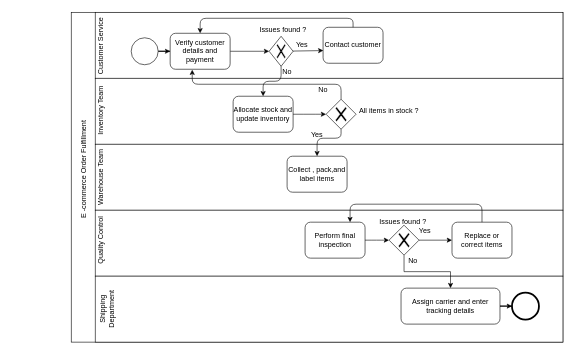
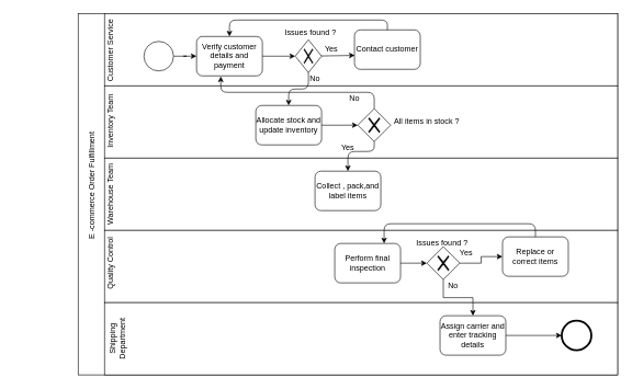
  <mxCell id="0" />
  <mxCell id="1" parent="0" />
  <mxCell id="2" value="" style="rounded=0;whiteSpace=wrap;html=1;" parent="1" vertex="1"><mxGeometry x="118" y="20" width="820" height="550" as="geometry" /></mxCell>
  <mxCell id="3" value="" style="rounded=0;whiteSpace=wrap;html=1;" parent="1" vertex="1"><mxGeometry x="158" y="20" width="780" height="110" as="geometry" /></mxCell>
  <mxCell id="4" value="" style="rounded=0;whiteSpace=wrap;html=1;aspect=fixed;" parent="1" vertex="1"><mxGeometry x="158" y="130" width="780" height="110" as="geometry" /></mxCell>
  <mxCell id="5" value="" style="rounded=0;whiteSpace=wrap;html=1;" parent="1" vertex="1"><mxGeometry x="158" y="240" width="780" height="110" as="geometry" /></mxCell>
  <mxCell id="6" value="" style="rounded=0;whiteSpace=wrap;html=1;" parent="1" vertex="1"><mxGeometry x="158" y="350" width="780" height="110" as="geometry" /></mxCell>
  <mxCell id="7" value="" style="rounded=0;whiteSpace=wrap;html=1;" parent="1" vertex="1"><mxGeometry x="158" y="460" width="780" height="110" as="geometry" /></mxCell>
  <mxCell id="8" value="" style="edgeStyle=orthogonalEdgeStyle;rounded=0;orthogonalLoop=1;jettySize=auto;html=1;" parent="1" source="9" target="11" edge="1"><mxGeometry relative="1" as="geometry" /></mxCell>
  <mxCell id="9" value="" style="shape=mxgraph.bpmn.shape;html=1;verticalLabelPosition=bottom;labelBackgroundColor=#ffffff;verticalAlign=top;align=center;perimeter=ellipsePerimeter;outlineConnect=0;outline=standard;symbol=general;" parent="1" vertex="1"><mxGeometry x="218" y="62.5" width="45" height="45" as="geometry" /></mxCell>
  <mxCell id="10" value="" style="edgeStyle=orthogonalEdgeStyle;rounded=0;orthogonalLoop=1;jettySize=auto;html=1;entryX=0;entryY=0.5;entryDx=0;entryDy=0;" parent="1" source="11" target="12" edge="1"><mxGeometry relative="1" as="geometry" /></mxCell>
- <mxCell id="11" value="Verify customer details and payment" style="shape=ext;rounded=1;html=1;whiteSpace=wrap;" parent="1" vertex="1"><mxGeometry x="283" y="55" width="100" height="60" as="geometry" /></mxCell>
+ <mxCell id="11" value="Verify customer details and payment" style="shape=ext;rounded=1;html=1;whiteSpace=wrap;" parent="1" vertex="1"><mxGeometry x="298" y="55" width="100" height="60" as="geometry" /></mxCell>
  <mxCell id="12" value="" style="shape=mxgraph.bpmn.shape;html=1;verticalLabelPosition=bottom;labelBackgroundColor=#ffffff;verticalAlign=top;align=center;perimeter=rhombusPerimeter;background=gateway;outlineConnect=0;outline=none;symbol=exclusiveGw;" parent="1" vertex="1"><mxGeometry x="448" y="60" width="40" height="50" as="geometry" /></mxCell>
  <mxCell id="13" value="" style="shape=mxgraph.bpmn.shape;html=1;verticalLabelPosition=bottom;labelBackgroundColor=#ffffff;verticalAlign=top;align=center;perimeter=rhombusPerimeter;background=gateway;outlineConnect=0;outline=none;symbol=exclusiveGw;" parent="1" vertex="1"><mxGeometry x="543" y="165" width="50" height="50" as="geometry" /></mxCell>
  <mxCell id="14" value="" style="edgeStyle=orthogonalEdgeStyle;rounded=0;orthogonalLoop=1;jettySize=auto;html=1;" parent="1" source="16" target="22" edge="1"><mxGeometry relative="1" as="geometry" /></mxCell>
  <mxCell id="15" value="" style="edgeStyle=orthogonalEdgeStyle;rounded=0;orthogonalLoop=1;jettySize=auto;html=1;" parent="1" source="16" target="24" edge="1"><mxGeometry relative="1" as="geometry" /></mxCell>
  <mxCell id="16" value="" style="shape=mxgraph.bpmn.shape;html=1;verticalLabelPosition=bottom;labelBackgroundColor=#ffffff;verticalAlign=top;align=center;perimeter=rhombusPerimeter;background=gateway;outlineConnect=0;outline=none;symbol=exclusiveGw;" parent="1" vertex="1"><mxGeometry x="648" y="375" width="50" height="50" as="geometry" /></mxCell>
  <mxCell id="17" value="" style="shape=mxgraph.bpmn.shape;html=1;verticalLabelPosition=bottom;labelBackgroundColor=#ffffff;verticalAlign=top;align=center;perimeter=ellipsePerimeter;outlineConnect=0;outline=end;symbol=general;" parent="1" vertex="1"><mxGeometry x="853" y="487.5" width="45" height="45" as="geometry" /></mxCell>
  <mxCell id="18" value="Contact customer" style="shape=ext;rounded=1;html=1;whiteSpace=wrap;" parent="1" vertex="1"><mxGeometry x="538" y="45" width="100" height="60" as="geometry" /></mxCell>
  <mxCell id="19" value="Allocate stock and update inventory" style="shape=ext;rounded=1;html=1;whiteSpace=wrap;" parent="1" vertex="1"><mxGeometry x="388" y="160" width="100" height="60" as="geometry" /></mxCell>
  <mxCell id="20" value="Collect , pack,and label items" style="shape=ext;rounded=1;html=1;whiteSpace=wrap;" parent="1" vertex="1"><mxGeometry x="478" y="260" width="100" height="60" as="geometry" /></mxCell>
  <mxCell id="21" value="Perform final inspection" style="shape=ext;rounded=1;html=1;whiteSpace=wrap;" parent="1" vertex="1"><mxGeometry x="508" y="370" width="100" height="60" as="geometry" /></mxCell>
- <mxCell id="22" value="Replace or correct items" style="shape=ext;rounded=1;html=1;whiteSpace=wrap;" parent="1" vertex="1"><mxGeometry x="753" y="370" width="100" height="60" as="geometry" /></mxCell>
+ <mxCell id="22" value="Replace or correct items" style="shape=ext;rounded=1;html=1;whiteSpace=wrap;" parent="1" vertex="1"><mxGeometry x="763" y="360" width="100" height="60" as="geometry" /></mxCell>
  <mxCell id="23" value="" style="edgeStyle=orthogonalEdgeStyle;rounded=0;orthogonalLoop=1;jettySize=auto;html=1;" parent="1" source="24" target="17" edge="1"><mxGeometry relative="1" as="geometry" /></mxCell>
- <mxCell id="24" value="Assign carrier and enter tracking details" style="shape=ext;rounded=1;html=1;whiteSpace=wrap;" parent="1" vertex="1"><mxGeometry x="668" y="480" width="165" height="60" as="geometry" /></mxCell>
+ <mxCell id="24" value="Assign carrier and enter tracking details" style="shape=ext;rounded=1;html=1;whiteSpace=wrap;" parent="1" vertex="1"><mxGeometry x="668" y="480" width="100" height="60" as="geometry" /></mxCell>
  <mxCell id="25" value="" style="endArrow=classic;html=1;entryX=0.004;entryY=0.647;entryDx=0;entryDy=0;entryPerimeter=0;" parent="1" source="12" target="18" edge="1"><mxGeometry width="50" height="50" relative="1" as="geometry"><mxPoint x="468" y="250" as="sourcePoint" /><mxPoint x="518" y="200" as="targetPoint" /></mxGeometry></mxCell>
  <mxCell id="26" value="" style="edgeStyle=elbowEdgeStyle;elbow=vertical;endArrow=classic;html=1;" parent="1" source="18" target="11" edge="1"><mxGeometry width="50" height="50" relative="1" as="geometry"><mxPoint x="588" y="40" as="sourcePoint" /><mxPoint x="638" y="5" as="targetPoint" /><Array as="points"><mxPoint x="498" y="30" /></Array></mxGeometry></mxCell>
  <mxCell id="27" value="" style="edgeStyle=elbowEdgeStyle;elbow=vertical;endArrow=classic;html=1;exitX=0.5;exitY=1;exitDx=0;exitDy=0;entryX=0.5;entryY=0;entryDx=0;entryDy=0;" parent="1" source="12" target="19" edge="1"><mxGeometry width="50" height="50" relative="1" as="geometry"><mxPoint x="468" y="250" as="sourcePoint" /><mxPoint x="518" y="200" as="targetPoint" /></mxGeometry></mxCell>
  <mxCell id="28" value="" style="edgeStyle=elbowEdgeStyle;elbow=horizontal;endArrow=classic;html=1;exitX=1;exitY=0.5;exitDx=0;exitDy=0;" parent="1" source="19" target="13" edge="1"><mxGeometry width="50" height="50" relative="1" as="geometry"><mxPoint x="468" y="250" as="sourcePoint" /><mxPoint x="518" y="200" as="targetPoint" /></mxGeometry></mxCell>
  <mxCell id="29" value="" style="edgeStyle=elbowEdgeStyle;elbow=vertical;endArrow=classic;html=1;exitX=0.5;exitY=1;exitDx=0;exitDy=0;" parent="1" source="13" target="20" edge="1"><mxGeometry width="50" height="50" relative="1" as="geometry"><mxPoint x="468" y="250" as="sourcePoint" /><mxPoint x="518" y="200" as="targetPoint" /><Array as="points"><mxPoint x="528" y="230" /></Array></mxGeometry></mxCell>
  <mxCell id="30" value="Issues found ?&amp;nbsp;" style="text;html=1;strokeColor=none;fillColor=none;align=center;verticalAlign=middle;whiteSpace=wrap;rounded=0;" parent="1" vertex="1"><mxGeometry x="428" y="40" width="90" height="20" as="geometry" /></mxCell>
  <mxCell id="31" value="Yes" style="text;html=1;strokeColor=none;fillColor=none;align=center;verticalAlign=middle;whiteSpace=wrap;rounded=0;" parent="1" vertex="1"><mxGeometry x="483" y="65" width="40" height="20" as="geometry" /></mxCell>
  <mxCell id="32" value="No" style="text;html=1;strokeColor=none;fillColor=none;align=center;verticalAlign=middle;whiteSpace=wrap;rounded=0;" parent="1" vertex="1"><mxGeometry x="458" y="110" width="40" height="20" as="geometry" /></mxCell>
  <mxCell id="33" value="All items in stock ?" style="text;html=1;strokeColor=none;fillColor=none;align=center;verticalAlign=middle;whiteSpace=wrap;rounded=0;" parent="1" vertex="1"><mxGeometry x="593" y="175" width="110" height="20" as="geometry" /></mxCell>
  <mxCell id="34" value="" style="edgeStyle=elbowEdgeStyle;elbow=vertical;endArrow=classic;html=1;exitX=0.5;exitY=0;exitDx=0;exitDy=0;entryX=0.368;entryY=1.013;entryDx=0;entryDy=0;entryPerimeter=0;" parent="1" source="13" target="11" edge="1"><mxGeometry width="50" height="50" relative="1" as="geometry"><mxPoint x="408" y="150" as="sourcePoint" /><mxPoint x="356" y="120" as="targetPoint" /><Array as="points"><mxPoint x="458" y="140" /></Array></mxGeometry></mxCell>
  <mxCell id="35" value="No" style="text;html=1;strokeColor=none;fillColor=none;align=center;verticalAlign=middle;whiteSpace=wrap;rounded=0;" parent="1" vertex="1"><mxGeometry x="518" y="140" width="40" height="20" as="geometry" /></mxCell>
  <mxCell id="36" value="Yes" style="text;html=1;strokeColor=none;fillColor=none;align=center;verticalAlign=middle;whiteSpace=wrap;rounded=0;" parent="1" vertex="1"><mxGeometry x="508" y="215" width="40" height="20" as="geometry" /></mxCell>
  <mxCell id="37" value="" style="edgeStyle=elbowEdgeStyle;elbow=vertical;endArrow=classic;html=1;entryX=0;entryY=0.5;entryDx=0;entryDy=0;exitX=1;exitY=0.5;exitDx=0;exitDy=0;" parent="1" source="21" target="16" edge="1"><mxGeometry width="50" height="50" relative="1" as="geometry"><mxPoint x="408" y="380" as="sourcePoint" /><mxPoint x="458" y="330" as="targetPoint" /></mxGeometry></mxCell>
  <mxCell id="38" value="Yes" style="text;html=1;strokeColor=none;fillColor=none;align=center;verticalAlign=middle;whiteSpace=wrap;rounded=0;" parent="1" vertex="1"><mxGeometry x="688" y="375" width="40" height="20" as="geometry" /></mxCell>
  <mxCell id="39" value="" style="edgeStyle=elbowEdgeStyle;elbow=vertical;endArrow=classic;html=1;entryX=0.75;entryY=0;entryDx=0;entryDy=0;" parent="1" source="22" target="21" edge="1"><mxGeometry width="50" height="50" relative="1" as="geometry"><mxPoint x="408" y="300" as="sourcePoint" /><mxPoint x="558" y="370" as="targetPoint" /><Array as="points"><mxPoint x="688" y="340" /></Array></mxGeometry></mxCell>
  <mxCell id="40" value="No" style="text;html=1;strokeColor=none;fillColor=none;align=center;verticalAlign=middle;whiteSpace=wrap;rounded=0;" parent="1" vertex="1"><mxGeometry x="668" y="425" width="40" height="20" as="geometry" /></mxCell>
  <mxCell id="41" value="Issues found ?&amp;nbsp;" style="text;html=1;strokeColor=none;fillColor=none;align=center;verticalAlign=middle;whiteSpace=wrap;rounded=0;" parent="1" vertex="1"><mxGeometry x="628" y="360" width="90" height="20" as="geometry" /></mxCell>
  <mxCell id="42" value="E -commerce Order Fulfillment" style="text;html=1;strokeColor=none;fillColor=none;align=center;verticalAlign=middle;whiteSpace=wrap;rounded=0;dashed=1;rotation=270;" parent="1" vertex="1"><mxGeometry x="20.5" y="270" width="235" height="25" as="geometry" /></mxCell>
  <mxCell id="43" value="Customer Service" style="text;html=1;strokeColor=none;fillColor=none;align=center;verticalAlign=middle;whiteSpace=wrap;rounded=0;dashed=1;rotation=270;" parent="1" vertex="1"><mxGeometry x="118" y="65" width="100" height="22.5" as="geometry" /></mxCell>
  <mxCell id="44" value="Inventory Team" style="text;html=1;strokeColor=none;fillColor=none;align=center;verticalAlign=middle;whiteSpace=wrap;rounded=0;dashed=1;rotation=270;" parent="1" vertex="1"><mxGeometry x="118" y="172.5" width="100" height="22.5" as="geometry" /></mxCell>
  <mxCell id="45" value="Warehouse Team" style="text;html=1;strokeColor=none;fillColor=none;align=center;verticalAlign=middle;whiteSpace=wrap;rounded=0;dashed=1;rotation=270;" parent="1" vertex="1"><mxGeometry x="118" y="283.75" width="100" height="22.5" as="geometry" /></mxCell>
  <mxCell id="46" value="Quality Control" style="text;html=1;strokeColor=none;fillColor=none;align=center;verticalAlign=middle;whiteSpace=wrap;rounded=0;dashed=1;rotation=270;" parent="1" vertex="1"><mxGeometry x="118" y="388.75" width="100" height="22.5" as="geometry" /></mxCell>
  <mxCell id="47" value="Shipping Department" style="text;html=1;strokeColor=none;fillColor=none;align=center;verticalAlign=middle;whiteSpace=wrap;rounded=0;dashed=1;rotation=270;" parent="1" vertex="1"><mxGeometry x="128" y="503.75" width="100" height="22.5" as="geometry" /></mxCell>
